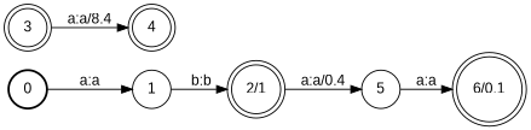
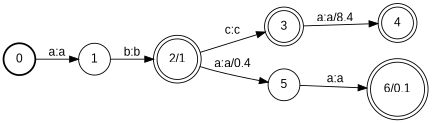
  digraph {
    fontname="Liberation Sans"
    nodesep=0.25
    rankdir=LR
    ranksep=0.4
    node [fontname="Liberation Sans" fontsize=14 shape=doublecircle style=solid]
    edge [fontname="Liberation Sans" fontsize=14]
    n1 [label=0 shape=circle style=bold]
    n2 [label=1 shape=circle]
    n3 [label="2/1"]
    n4 [label=3]
    n5 [label=5 shape=circle]
    n6 [label=4]
    n7 [label="6/0.1"]
    n1 -> n2 [label="a:a"]
    n2 -> n3 [label="b:b"]
+   n3 -> n4 [label="c:c"]
    n3 -> n5 [label="a:a/0.4"]
    n4 -> n6 [label="a:a/8.4"]
    n5 -> n7 [label="a:a"]
  }
